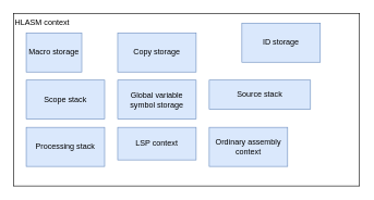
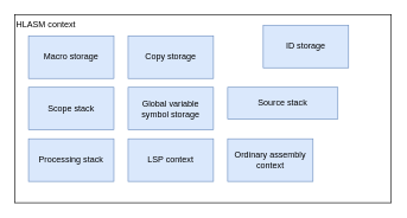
  <mxCell id="0" />
  <mxCell id="1" parent="0" />
  <mxCell id="2" value="HLASM context" style="rounded=0;whiteSpace=wrap;html=1;flipV=0;flipH=1;direction=east;verticalAlign=top;align=left;" parent="1" vertex="1"><mxGeometry x="20" y="20" width="529" height="265" as="geometry" /></mxCell>
- <mxCell id="3" value="Macro storage" style="rounded=0;whiteSpace=wrap;html=1;flipV=0;flipH=1;direction=east;verticalAlign=middle;fillColor=#dae8fc;strokeColor=#6c8ebf;" parent="1" vertex="1"><mxGeometry x="39" y="50" width="85" height="60" as="geometry" /></mxCell>
+ <mxCell id="3" value="Macro storage" style="rounded=0;whiteSpace=wrap;html=1;flipV=0;flipH=1;direction=east;verticalAlign=middle;fillColor=#dae8fc;strokeColor=#6c8ebf;" parent="1" vertex="1"><mxGeometry x="39" y="50" width="120" height="60" as="geometry" /></mxCell>
  <mxCell id="4" value="Copy storage" style="rounded=0;whiteSpace=wrap;html=1;flipV=0;flipH=1;direction=east;verticalAlign=middle;fillColor=#dae8fc;strokeColor=#6c8ebf;" parent="1" vertex="1"><mxGeometry x="179" y="50" width="120" height="60" as="geometry" /></mxCell>
  <mxCell id="5" value="Source stack" style="rounded=0;whiteSpace=wrap;html=1;flipV=0;flipH=1;direction=east;verticalAlign=middle;fillColor=#dae8fc;strokeColor=#6c8ebf;" parent="1" vertex="1"><mxGeometry x="319" y="122.5" width="155" height="45" as="geometry" /></mxCell>
  <mxCell id="6" value="Ordinary assembly context" style="rounded=0;whiteSpace=wrap;html=1;fillColor=#dae8fc;strokeColor=#6c8ebf;" parent="1" vertex="1"><mxGeometry x="319" y="195" width="120" height="60" as="geometry" /></mxCell>
  <mxCell id="7" value="ID storage" style="rounded=0;whiteSpace=wrap;html=1;flipV=0;flipH=1;direction=east;verticalAlign=middle;fillColor=#dae8fc;strokeColor=#6c8ebf;" parent="1" vertex="1"><mxGeometry x="369" y="35" width="120" height="60" as="geometry" /></mxCell>
  <mxCell id="8" value="Global variable symbol storage" style="rounded=0;whiteSpace=wrap;html=1;flipV=0;flipH=1;direction=east;verticalAlign=middle;fillColor=#dae8fc;strokeColor=#6c8ebf;" parent="1" vertex="1"><mxGeometry x="179" y="122.5" width="120" height="60" as="geometry" /></mxCell>
  <mxCell id="9" value="Scope stack" style="rounded=0;whiteSpace=wrap;html=1;flipV=0;flipH=1;direction=east;verticalAlign=middle;fillColor=#dae8fc;strokeColor=#6c8ebf;" parent="1" vertex="1"><mxGeometry x="39" y="122.5" width="120" height="60" as="geometry" /></mxCell>
- <mxCell id="10" value="LSP context" style="rounded=0;whiteSpace=wrap;html=1;flipV=0;flipH=1;direction=east;verticalAlign=middle;fillColor=#dae8fc;strokeColor=#6c8ebf;" parent="1" vertex="1"><mxGeometry x="179" y="195" width="120" height="50" as="geometry" /></mxCell>
+ <mxCell id="10" value="LSP context" style="rounded=0;whiteSpace=wrap;html=1;flipV=0;flipH=1;direction=east;verticalAlign=middle;fillColor=#dae8fc;strokeColor=#6c8ebf;" parent="1" vertex="1"><mxGeometry x="179" y="195" width="120" height="60" as="geometry" /></mxCell>
  <mxCell id="11" value="Processing stack" style="rounded=0;whiteSpace=wrap;html=1;flipV=0;flipH=1;direction=east;verticalAlign=middle;fillColor=#dae8fc;strokeColor=#6c8ebf;" vertex="1" parent="1"><mxGeometry x="39" y="195" width="120" height="60" as="geometry" /></mxCell>
